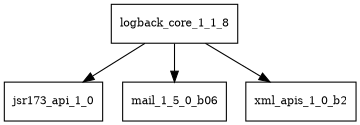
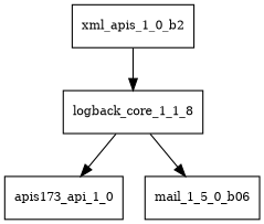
  digraph {
    node [fontsize=10.0 shape=box]
    logback_core_1_1_8
-   jsr173_api_1_0
+   jsr173_api_1_0 [label=apis173_api_1_0]
    n3 [label=mail_1_5_0_b06]
    xml_apis_1_0_b2
    logback_core_1_1_8 -> jsr173_api_1_0
    logback_core_1_1_8 -> n3
-   logback_core_1_1_8 -> xml_apis_1_0_b2
+   xml_apis_1_0_b2 -> logback_core_1_1_8
  }
